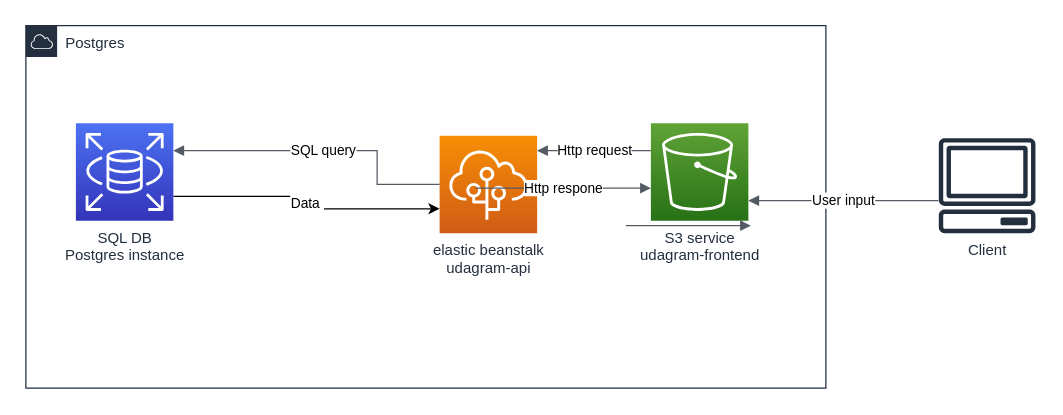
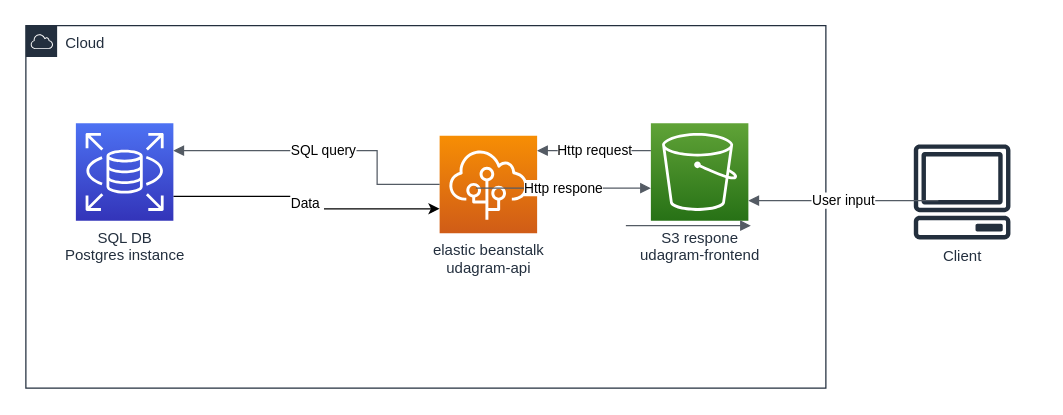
  <mxCell id="0" />
  <mxCell id="1" parent="0" />
- <mxCell id="2" value="Client" style="sketch=0;outlineConnect=0;fontColor=#232F3E;gradientColor=none;fillColor=#232F3D;strokeColor=none;dashed=0;verticalLabelPosition=bottom;verticalAlign=top;align=center;html=1;fontSize=12;fontStyle=0;aspect=fixed;pointerEvents=1;shape=mxgraph.aws4.client;" vertex="1" parent="1"><mxGeometry x="750" y="110" width="78" height="76" as="geometry" /></mxCell>
- <mxCell id="3" value="Postgres&lt;br&gt;" style="points=[[0,0],[0.25,0],[0.5,0],[0.75,0],[1,0],[1,0.25],[1,0.5],[1,0.75],[1,1],[0.75,1],[0.5,1],[0.25,1],[0,1],[0,0.75],[0,0.5],[0,0.25]];outlineConnect=0;gradientColor=none;html=1;whiteSpace=wrap;fontSize=12;fontStyle=0;container=1;pointerEvents=0;collapsible=0;recursiveResize=0;shape=mxgraph.aws4.group;grIcon=mxgraph.aws4.group_aws_cloud;strokeColor=#232F3E;fillColor=none;verticalAlign=top;align=left;spacingLeft=30;fontColor=#232F3E;dashed=0;" vertex="1" parent="1"><mxGeometry x="20" y="20" width="640" height="290" as="geometry" /></mxCell>
- <mxCell id="4" value="S3 service&lt;br&gt;udagram-frontend" style="sketch=0;points=[[0,0,0],[0.25,0,0],[0.5,0,0],[0.75,0,0],[1,0,0],[0,1,0],[0.25,1,0],[0.5,1,0],[0.75,1,0],[1,1,0],[0,0.25,0],[0,0.5,0],[0,0.75,0],[1,0.25,0],[1,0.5,0],[1,0.75,0]];outlineConnect=0;fontColor=#232F3E;gradientColor=#60A337;gradientDirection=north;fillColor=#277116;strokeColor=#ffffff;dashed=0;verticalLabelPosition=bottom;verticalAlign=top;align=center;html=1;fontSize=12;fontStyle=0;aspect=fixed;shape=mxgraph.aws4.resourceIcon;resIcon=mxgraph.aws4.s3;" vertex="1" parent="3"><mxGeometry x="500" y="78" width="78" height="78" as="geometry" /></mxCell>
+ <mxCell id="2" value="Client" style="sketch=0;outlineConnect=0;fontColor=#232F3E;gradientColor=none;fillColor=#232F3D;strokeColor=none;dashed=0;verticalLabelPosition=bottom;verticalAlign=top;align=center;html=1;fontSize=12;fontStyle=0;aspect=fixed;pointerEvents=1;shape=mxgraph.aws4.client;" vertex="1" parent="1"><mxGeometry x="730" y="115" width="78" height="76" as="geometry" /></mxCell>
+ <mxCell id="3" value="Cloud&lt;br&gt;" style="points=[[0,0],[0.25,0],[0.5,0],[0.75,0],[1,0],[1,0.25],[1,0.5],[1,0.75],[1,1],[0.75,1],[0.5,1],[0.25,1],[0,1],[0,0.75],[0,0.5],[0,0.25]];outlineConnect=0;gradientColor=none;html=1;whiteSpace=wrap;fontSize=12;fontStyle=0;container=1;pointerEvents=0;collapsible=0;recursiveResize=0;shape=mxgraph.aws4.group;grIcon=mxgraph.aws4.group_aws_cloud;strokeColor=#232F3E;fillColor=none;verticalAlign=top;align=left;spacingLeft=30;fontColor=#232F3E;dashed=0;" vertex="1" parent="1"><mxGeometry x="20" y="20" width="640" height="290" as="geometry" /></mxCell>
+ <mxCell id="4" value="S3 respone&lt;br&gt;udagram-frontend" style="sketch=0;points=[[0,0,0],[0.25,0,0],[0.5,0,0],[0.75,0,0],[1,0,0],[0,1,0],[0.25,1,0],[0.5,1,0],[0.75,1,0],[1,1,0],[0,0.25,0],[0,0.5,0],[0,0.75,0],[1,0.25,0],[1,0.5,0],[1,0.75,0]];outlineConnect=0;fontColor=#232F3E;gradientColor=#60A337;gradientDirection=north;fillColor=#277116;strokeColor=#ffffff;dashed=0;verticalLabelPosition=bottom;verticalAlign=top;align=center;html=1;fontSize=12;fontStyle=0;aspect=fixed;shape=mxgraph.aws4.resourceIcon;resIcon=mxgraph.aws4.s3;" vertex="1" parent="3"><mxGeometry x="500" y="78" width="78" height="78" as="geometry" /></mxCell>
  <mxCell id="5" value="elastic beanstalk&lt;br&gt;udagram-api" style="sketch=0;points=[[0,0,0],[0.25,0,0],[0.5,0,0],[0.75,0,0],[1,0,0],[0,1,0],[0.25,1,0],[0.5,1,0],[0.75,1,0],[1,1,0],[0,0.25,0],[0,0.5,0],[0,0.75,0],[1,0.25,0],[1,0.5,0],[1,0.75,0]];outlineConnect=0;fontColor=#232F3E;gradientColor=#F78E04;gradientDirection=north;fillColor=#D05C17;strokeColor=#ffffff;dashed=0;verticalLabelPosition=bottom;verticalAlign=top;align=center;html=1;fontSize=12;fontStyle=0;aspect=fixed;shape=mxgraph.aws4.resourceIcon;resIcon=mxgraph.aws4.elastic_beanstalk;" vertex="1" parent="3"><mxGeometry x="331" y="88" width="78" height="78" as="geometry" /></mxCell>
  <mxCell id="6" value="Data&amp;nbsp;" style="edgeStyle=orthogonalEdgeStyle;rounded=0;orthogonalLoop=1;jettySize=auto;html=1;exitX=1;exitY=0.75;exitDx=0;exitDy=0;exitPerimeter=0;entryX=0;entryY=0.75;entryDx=0;entryDy=0;entryPerimeter=0;" edge="1" parent="3" source="7" target="5"><mxGeometry relative="1" as="geometry" /></mxCell>
  <mxCell id="7" value="SQL DB&lt;br&gt;Postgres instance" style="sketch=0;points=[[0,0,0],[0.25,0,0],[0.5,0,0],[0.75,0,0],[1,0,0],[0,1,0],[0.25,1,0],[0.5,1,0],[0.75,1,0],[1,1,0],[0,0.25,0],[0,0.5,0],[0,0.75,0],[1,0.25,0],[1,0.5,0],[1,0.75,0]];outlineConnect=0;fontColor=#232F3E;gradientColor=#4D72F3;gradientDirection=north;fillColor=#3334B9;strokeColor=#ffffff;dashed=0;verticalLabelPosition=bottom;verticalAlign=top;align=center;html=1;fontSize=12;fontStyle=0;aspect=fixed;shape=mxgraph.aws4.resourceIcon;resIcon=mxgraph.aws4.rds;" vertex="1" parent="3"><mxGeometry x="40" y="78" width="78" height="78" as="geometry" /></mxCell>
  <mxCell id="8" value="SQL query" style="edgeStyle=orthogonalEdgeStyle;html=1;endArrow=none;elbow=vertical;startArrow=block;startFill=1;strokeColor=#545B64;rounded=0;entryX=0;entryY=0.5;entryDx=0;entryDy=0;entryPerimeter=0;" edge="1" parent="3" source="7" target="5"><mxGeometry width="100" relative="1" as="geometry"><mxPoint x="160" y="100" as="sourcePoint" /><mxPoint x="260" y="100" as="targetPoint" /><Array as="points"><mxPoint x="281" y="100" /></Array></mxGeometry></mxCell>
  <mxCell id="9" value="User input" style="edgeStyle=orthogonalEdgeStyle;html=1;endArrow=none;elbow=vertical;startArrow=block;startFill=1;strokeColor=#545B64;rounded=0;" edge="1" parent="3" source="4"><mxGeometry width="100" relative="1" as="geometry"><mxPoint x="630" y="140" as="sourcePoint" /><mxPoint x="730" y="140" as="targetPoint" /><Array as="points"><mxPoint x="620" y="140" /><mxPoint x="620" y="140" /></Array></mxGeometry></mxCell>
  <mxCell id="10" value="Http request" style="edgeStyle=orthogonalEdgeStyle;html=1;endArrow=none;elbow=vertical;startArrow=block;startFill=1;strokeColor=#545B64;rounded=0;" edge="1" parent="3" source="5"><mxGeometry width="100" relative="1" as="geometry"><mxPoint x="440" y="100" as="sourcePoint" /><mxPoint x="500" y="100" as="targetPoint" /><Array as="points"><mxPoint x="410" y="100" /><mxPoint x="410" y="100" /></Array></mxGeometry></mxCell>
  <mxCell id="11" value="Http respone" style="edgeStyle=orthogonalEdgeStyle;html=1;endArrow=block;elbow=vertical;startArrow=none;endFill=1;strokeColor=#545B64;rounded=0;" edge="1" parent="3" target="4"><mxGeometry width="100" relative="1" as="geometry"><mxPoint x="360" y="130" as="sourcePoint" /><mxPoint x="460" y="130" as="targetPoint" /><Array as="points"><mxPoint x="450" y="130" /><mxPoint x="450" y="130" /></Array></mxGeometry></mxCell>
  <mxCell id="12" value="" style="edgeStyle=orthogonalEdgeStyle;html=1;endArrow=block;elbow=vertical;startArrow=none;endFill=1;strokeColor=#545B64;rounded=0;" edge="1" parent="1"><mxGeometry width="100" relative="1" as="geometry"><mxPoint x="500" y="180" as="sourcePoint" /><mxPoint x="600" y="180" as="targetPoint" /></mxGeometry></mxCell>
